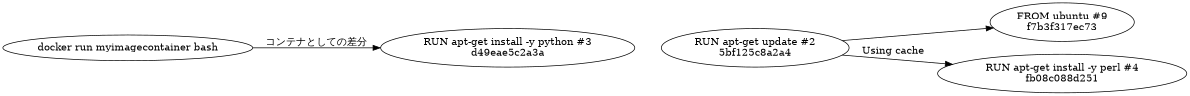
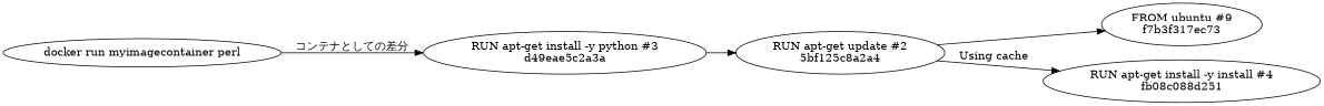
  digraph {
    rankdir=LR
    n1 [label="FROM ubuntu #9\nf7b3f317ec73"]
    n2 [label="RUN apt-get update #2\n5bf125c8a2a4"]
-   n3 [label="RUN apt-get install -y perl #4\nfb08c088d251"]
+   n3 [label="RUN apt-get install -y install #4\nfb08c088d251"]
    n4 [label="RUN apt-get install -y python #3\nd49eae5c2a3a"]
-   n5 [label="docker run myimagecontainer bash"]
+   n5 [label="docker run myimagecontainer perl"]
    n2 -> n1
    n2 -> n3 [label="Using cache"]
+   n4 -> n2
    n5 -> n4 [label="コンテナとしての差分"]
  }
